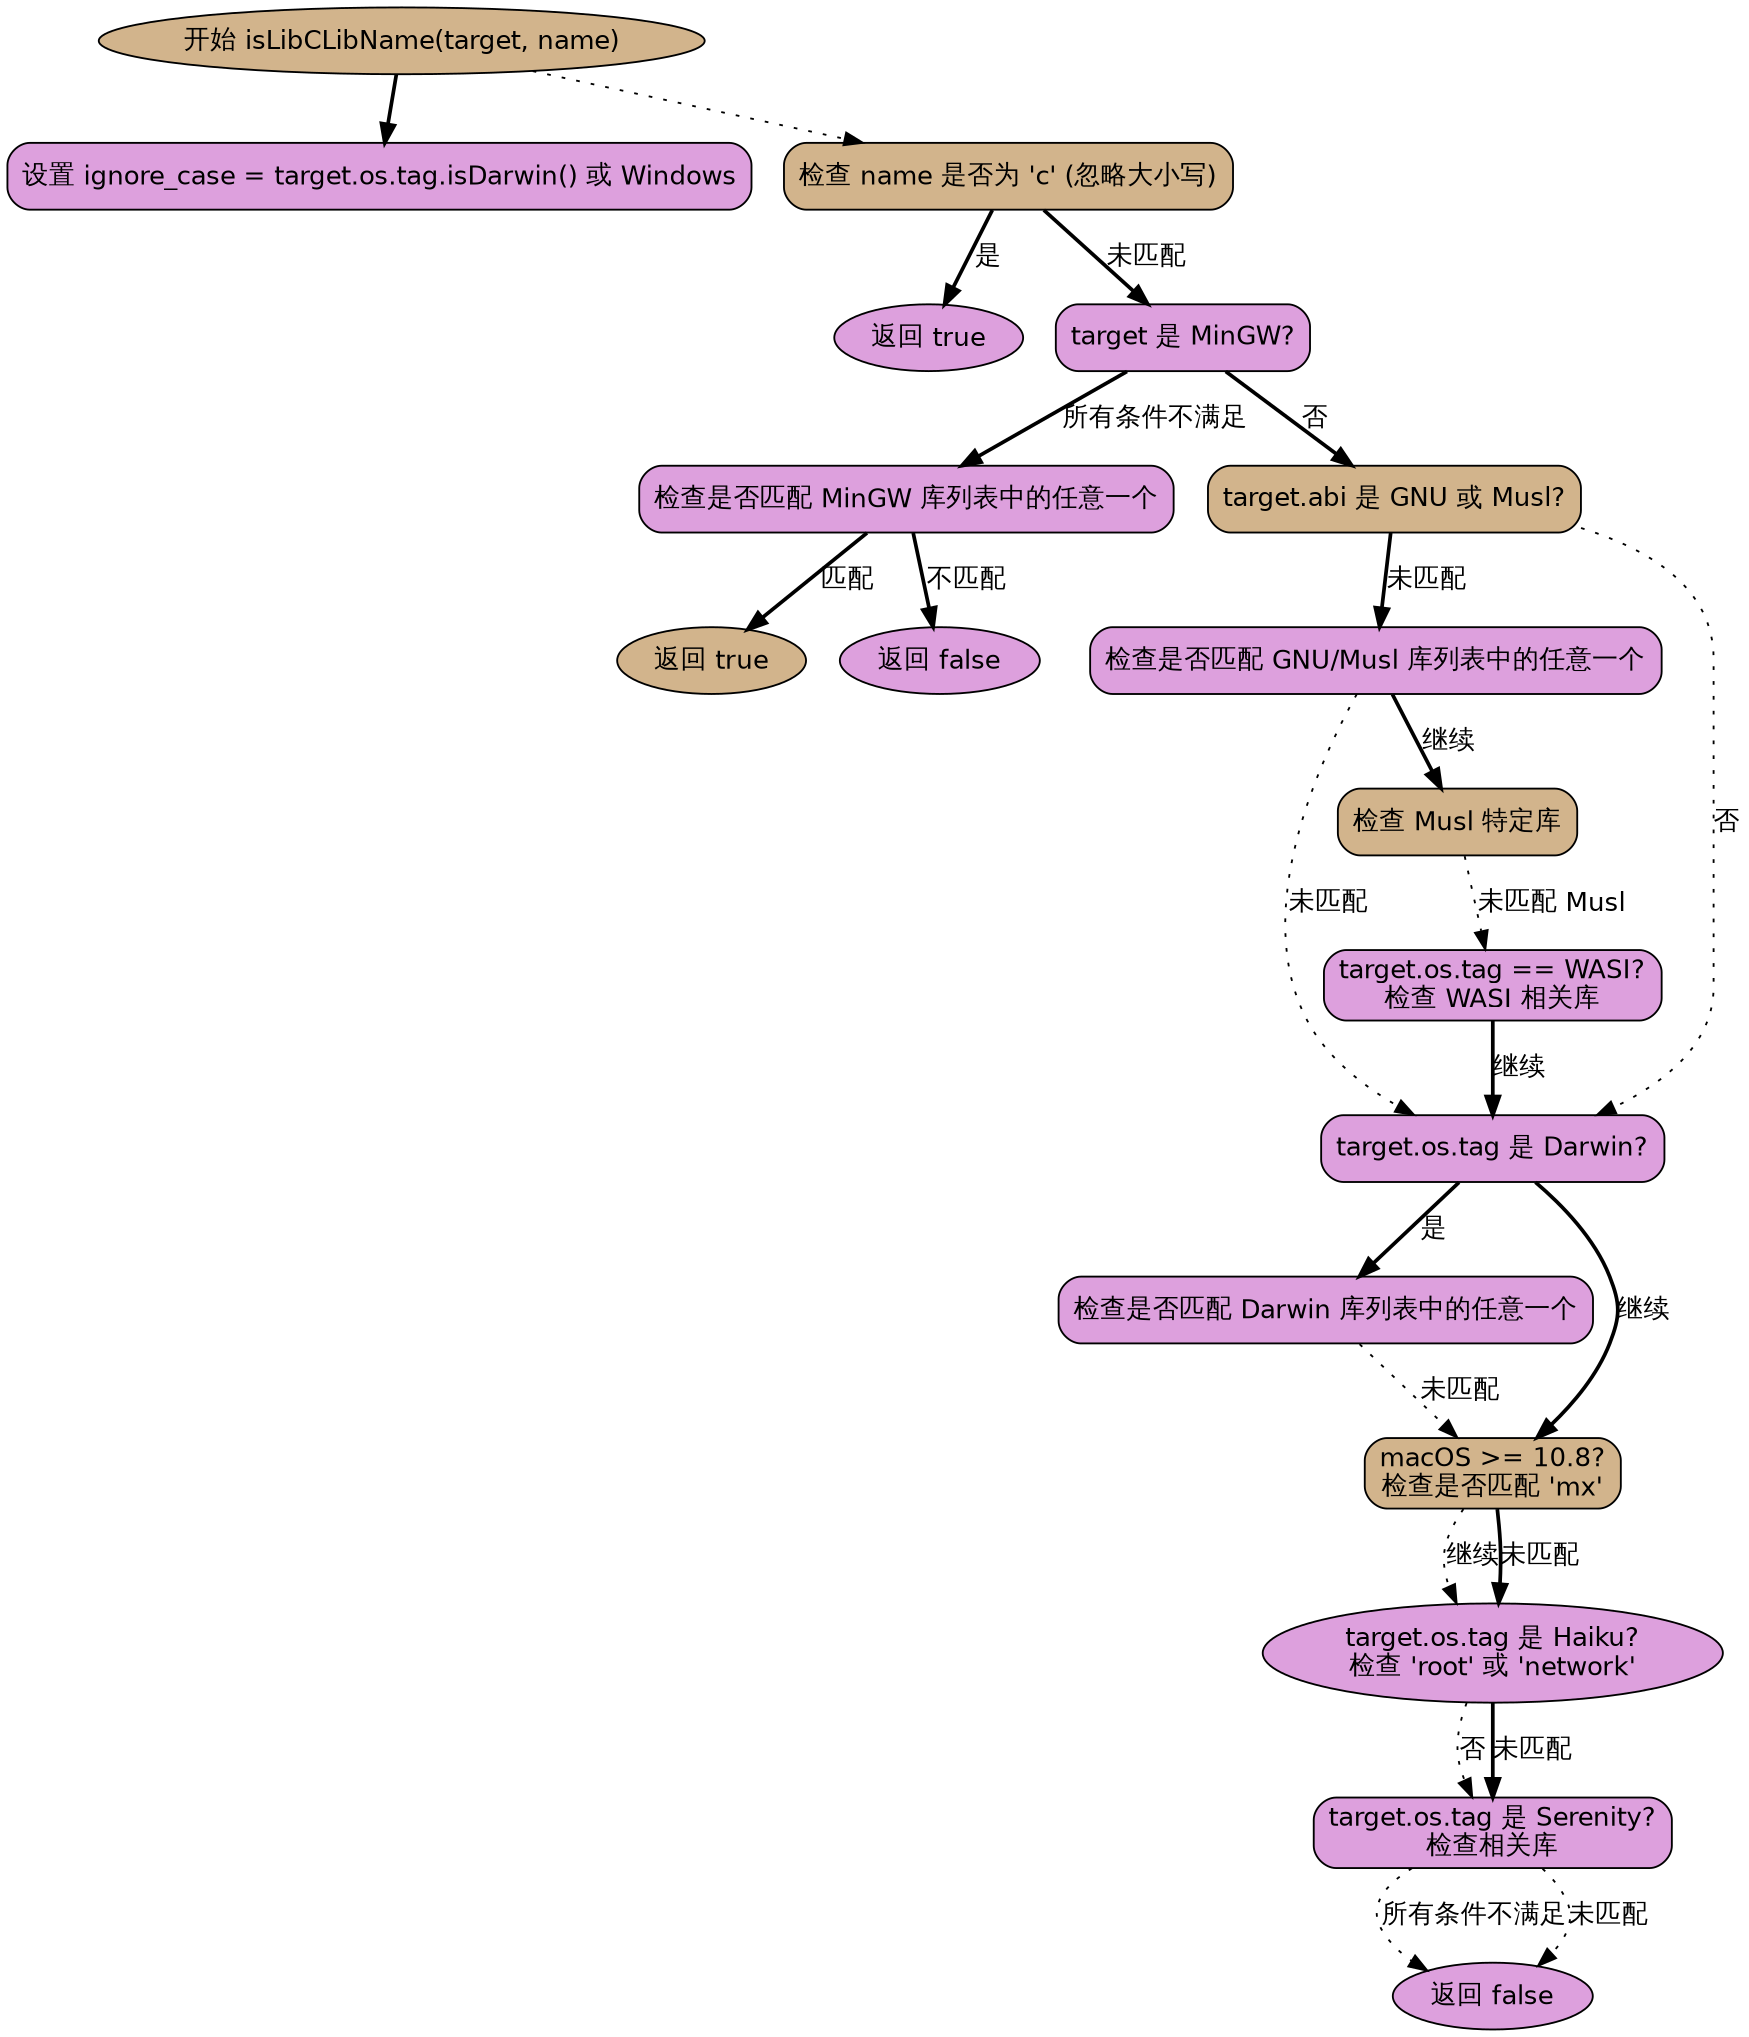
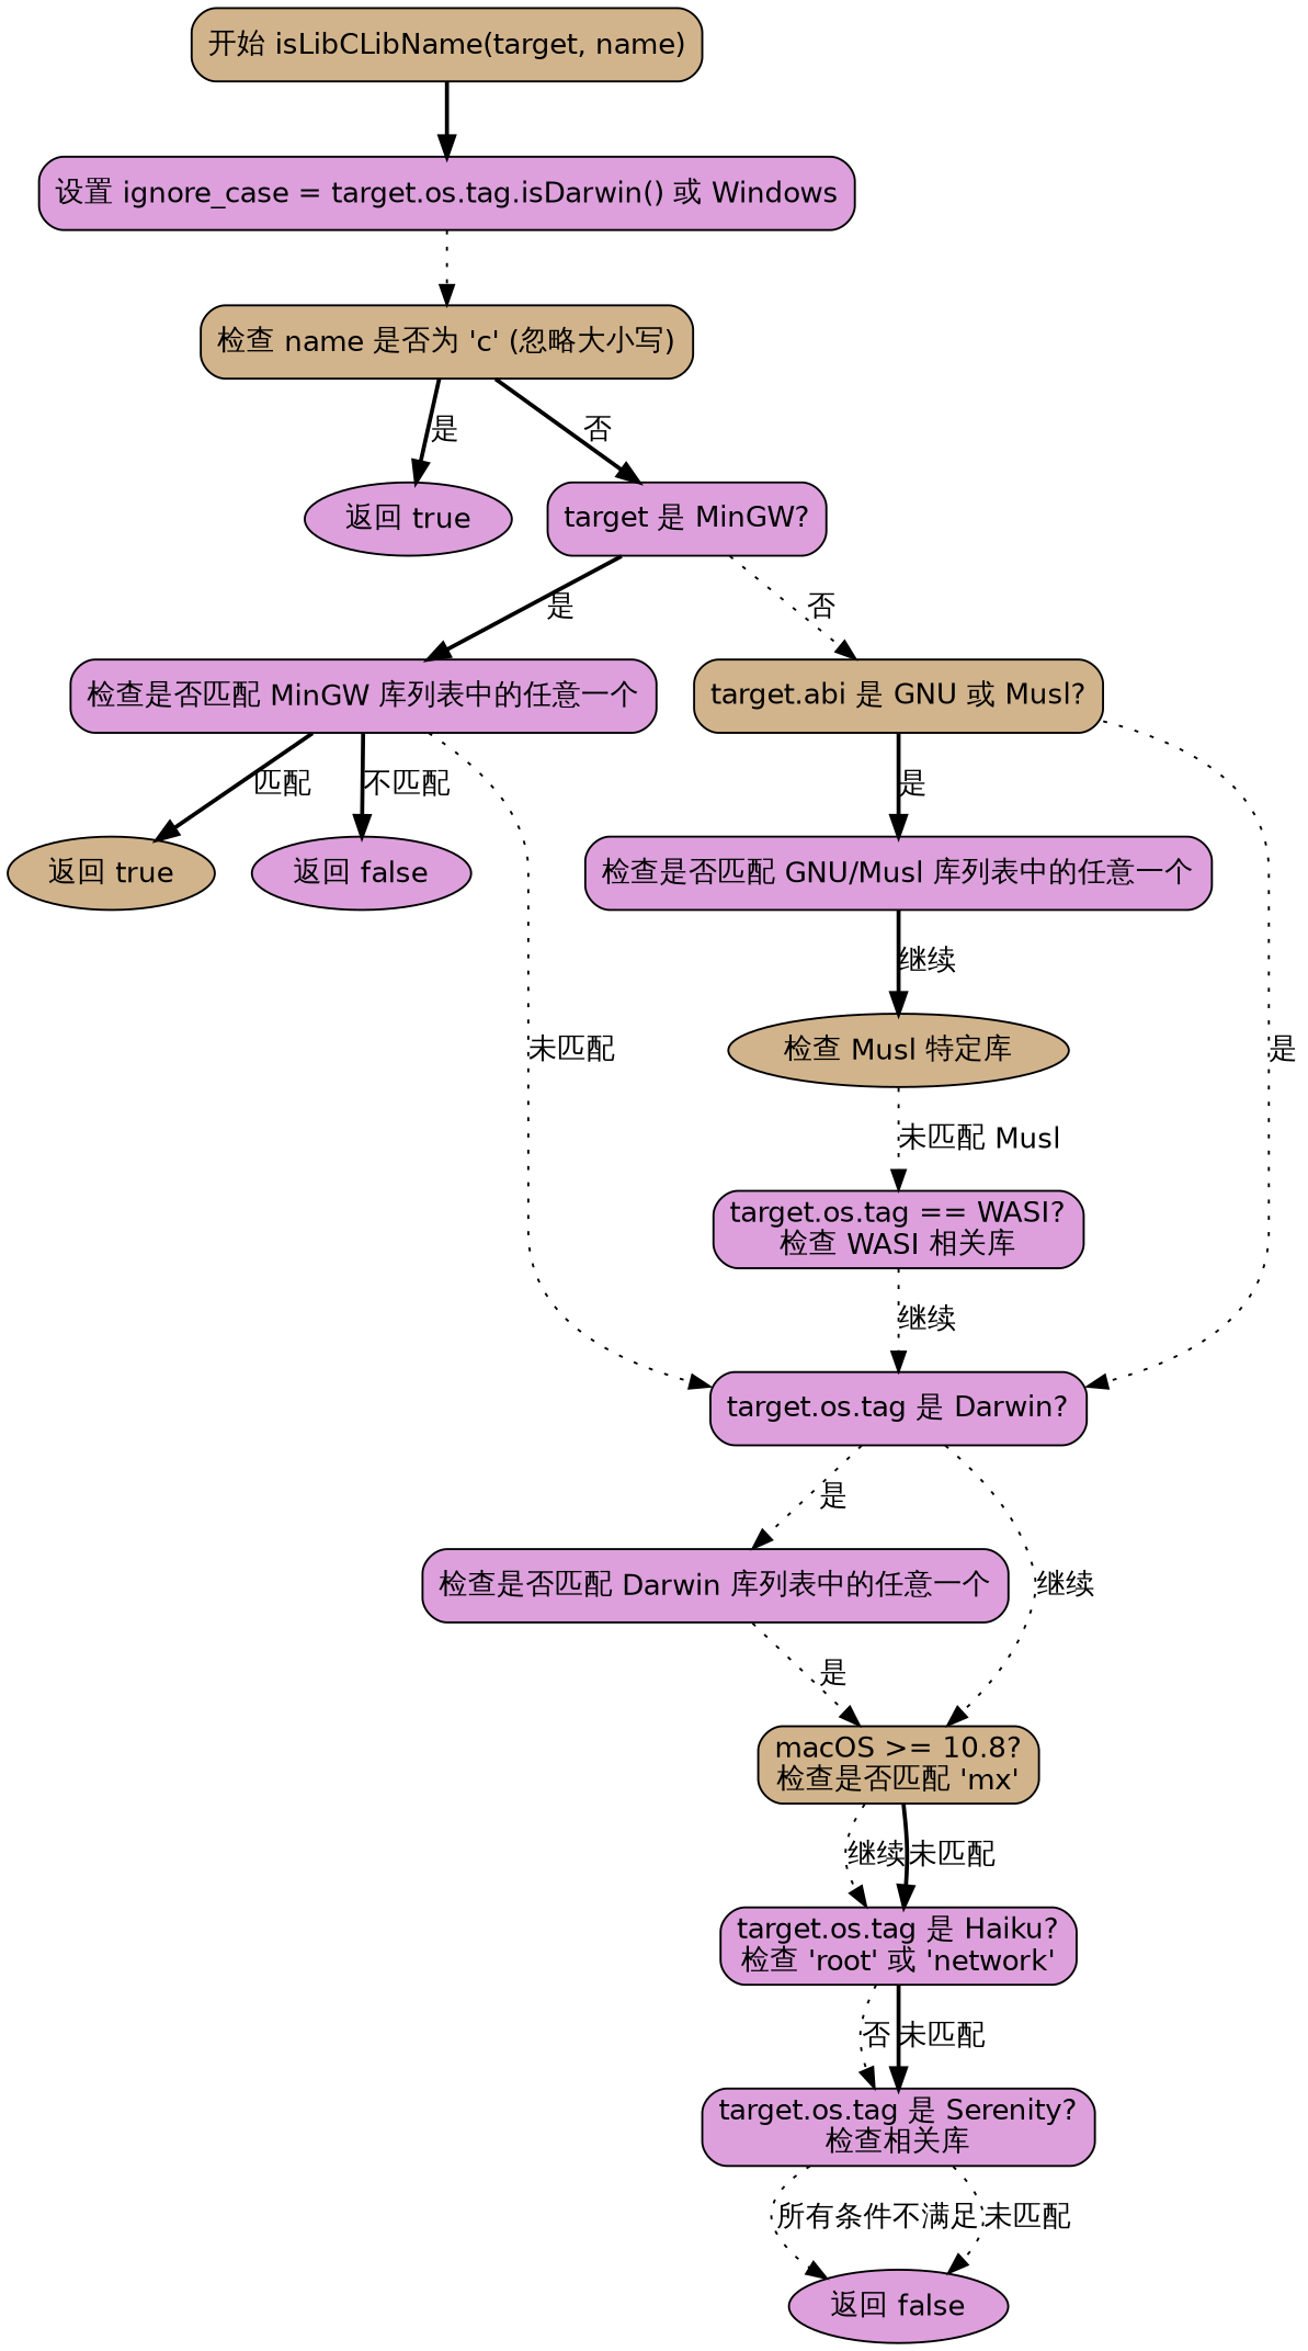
  digraph {
    node [fillcolor=plum fontname=Helvetica shape=rectangle style="rounded,filled"]
    edge [fontname=Helvetica style=bold]
-   n1 [fillcolor=tan label="开始 isLibCLibName(target, name)" shape=ellipse]
+   n1 [fillcolor=tan label="开始 isLibCLibName(target, name)"]
    n2 [label="设置 ignore_case = target.os.tag.isDarwin() 或 Windows"]
    n3 [fillcolor=tan label="检查 name 是否为 'c' (忽略大小写)"]
    n4 [label="返回 true" shape=ellipse]
    n5 [label="target 是 MinGW?"]
    n6 [label="检查是否匹配 MinGW 库列表中的任意一个"]
    n7 [fillcolor=tan label="target.abi 是 GNU 或 Musl?"]
    n8 [fillcolor=tan label="返回 true" shape=ellipse]
    n9 [label="返回 false" shape=ellipse]
    n10 [label="检查是否匹配 GNU/Musl 库列表中的任意一个"]
    n11 [label="target.os.tag 是 Darwin?"]
-   n12 [fillcolor=tan label="检查 Musl 特定库"]
+   n12 [fillcolor=tan label="检查 Musl 特定库" shape=ellipse]
    n13 [label="检查是否匹配 Darwin 库列表中的任意一个"]
    n14 [fillcolor=tan label="macOS >= 10.8?\n检查是否匹配 'mx'"]
    n15 [label="target.os.tag == WASI?\n检查 WASI 相关库"]
-   n16 [label="target.os.tag 是 Haiku?\n检查 'root' 或 'network'" shape=ellipse]
+   n16 [label="target.os.tag 是 Haiku?\n检查 'root' 或 'network'"]
    n17 [label="target.os.tag 是 Serenity?\n检查相关库"]
    n18 [label="返回 false" shape=ellipse]
    n1 -> n2
-   n1 -> n3 [style=dotted]
+   n2 -> n3 [style=dotted]
    n3 -> n4 [label="是"]
-   n3 -> n5 [label="未匹配"]
-   n5 -> n6 [label="所有条件不满足"]
-   n5 -> n7 [label="否"]
+   n3 -> n5 [label="否"]
+   n5 -> n6 [label="是"]
+   n5 -> n7 [label="否" style=dotted]
    n6 -> n8 [label="匹配"]
    n6 -> n9 [label="不匹配"]
-   n7 -> n10 [label="未匹配"]
-   n7 -> n11 [label="否" style=dotted]
-   n10 -> n11 [label="未匹配" style=dotted]
+   n7 -> n10 [label="是"]
+   n7 -> n11 [label="是" style=dotted]
+   n6 -> n11 [label="未匹配" style=dotted]
    n10 -> n12 [label="继续"]
-   n11 -> n13 [label="是"]
-   n11 -> n14 [label="继续"]
+   n11 -> n13 [label="是" style=dotted]
+   n11 -> n14 [label="继续" style=dotted]
    n12 -> n15 [label="未匹配 Musl" style=dotted]
-   n13 -> n14 [label="未匹配" style=dotted]
+   n13 -> n14 [label="是" style=dotted]
    n14 -> n16 [label="继续" style=dotted]
    n14 -> n16 [label="未匹配"]
-   n15 -> n11 [label="继续"]
+   n15 -> n11 [label="继续" style=dotted]
    n16 -> n17 [label="否" style=dotted]
    n16 -> n17 [label="未匹配"]
    n17 -> n18 [label="所有条件不满足" style=dotted]
    n17 -> n18 [label="未匹配" style=dotted]
  }
